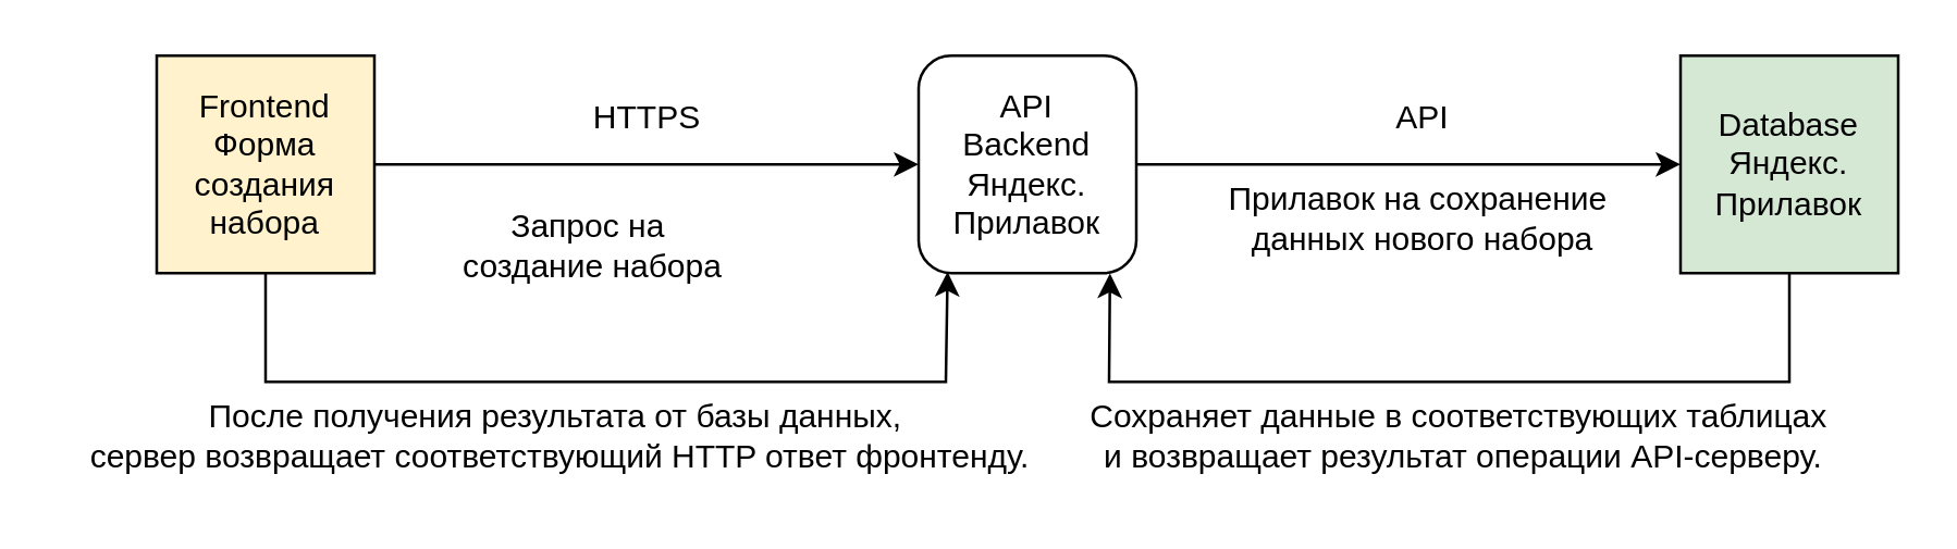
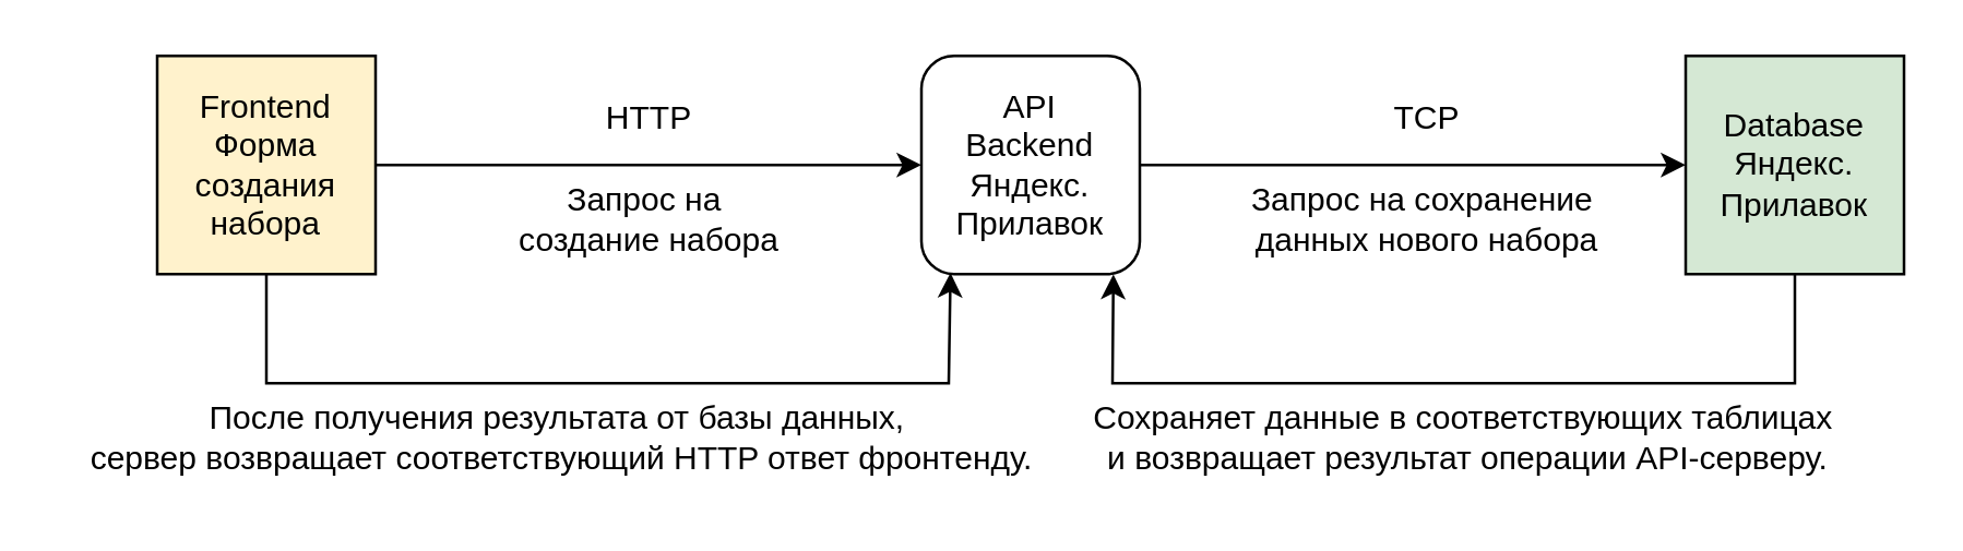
  <mxCell id="0" />
  <mxCell id="1" parent="0" />
  <mxCell id="2" value="&lt;div&gt;Frontend&lt;/div&gt;&lt;div&gt;&lt;span style=&quot;background-color: initial;&quot;&gt;Форма создания набора&lt;/span&gt;&lt;br&gt;&lt;/div&gt;" style="whiteSpace=wrap;html=1;aspect=fixed;fillColor=#fff2cc;" vertex="1" parent="1"><mxGeometry x="57" y="20" width="80" height="80" as="geometry" /></mxCell>
  <mxCell id="3" value="API&lt;div&gt;Backend&lt;br&gt;&lt;div&gt;Яндекс. Прилавок&lt;/div&gt;&lt;/div&gt;" style="whiteSpace=wrap;html=1;aspect=fixed;rounded=1;" vertex="1" parent="1"><mxGeometry x="337" y="20" width="80" height="80" as="geometry" /></mxCell>
- <mxCell id="4" value="HTTPS" style="text;html=1;align=center;verticalAlign=middle;resizable=0;points=[];autosize=1;strokeColor=none;fillColor=none;" vertex="1" parent="1"><mxGeometry x="207" y="28" width="60" height="30" as="geometry" /></mxCell>
- <mxCell id="5" value="API" style="text;html=1;align=center;verticalAlign=middle;resizable=0;points=[];autosize=1;strokeColor=none;fillColor=none;" vertex="1" parent="1"><mxGeometry x="497" y="28" width="50" height="30" as="geometry" /></mxCell>
+ <mxCell id="4" value="HTTP" style="text;html=1;align=center;verticalAlign=middle;resizable=0;points=[];autosize=1;strokeColor=none;fillColor=none;" vertex="1" parent="1"><mxGeometry x="207" y="28" width="60" height="30" as="geometry" /></mxCell>
+ <mxCell id="5" value="TCP" style="text;html=1;align=center;verticalAlign=middle;resizable=0;points=[];autosize=1;strokeColor=none;fillColor=none;" vertex="1" parent="1"><mxGeometry x="497" y="28" width="50" height="30" as="geometry" /></mxCell>
  <mxCell id="6" value="Database&lt;div&gt;Яндекс.&lt;/div&gt;&lt;div&gt;Прилавок&lt;/div&gt;" style="whiteSpace=wrap;html=1;aspect=fixed;fillColor=#d5e8d4;" vertex="1" parent="1"><mxGeometry x="617" y="20" width="80" height="80" as="geometry" /></mxCell>
  <mxCell id="7" value="" style="endArrow=classic;html=1;rounded=0;exitX=1;exitY=0.5;exitDx=0;exitDy=0;entryX=0;entryY=0.5;entryDx=0;entryDy=0;" edge="1" parent="1" source="2" target="3"><mxGeometry width="50" height="50" relative="1" as="geometry"><mxPoint x="367" y="200" as="sourcePoint" /><mxPoint x="417" y="150" as="targetPoint" /></mxGeometry></mxCell>
- <mxCell id="8" value="Запрос на&amp;nbsp;&lt;div&gt;создание набора&lt;/div&gt;" style="text;html=1;align=center;verticalAlign=middle;resizable=0;points=[];autosize=1;strokeColor=none;fillColor=none;" vertex="1" parent="1"><mxGeometry x="157" y="70" width="120" height="40" as="geometry" /></mxCell>
+ <mxCell id="8" value="Запрос на&amp;nbsp;&lt;div&gt;создание набора&lt;/div&gt;" style="text;html=1;align=center;verticalAlign=middle;resizable=0;points=[];autosize=1;strokeColor=none;fillColor=none;" vertex="1" parent="1"><mxGeometry x="177" y="60" width="120" height="40" as="geometry" /></mxCell>
  <mxCell id="9" value="" style="endArrow=classic;html=1;rounded=0;exitX=1;exitY=0.5;exitDx=0;exitDy=0;entryX=0;entryY=0.5;entryDx=0;entryDy=0;" edge="1" parent="1" source="3" target="6"><mxGeometry width="50" height="50" relative="1" as="geometry"><mxPoint x="367" y="200" as="sourcePoint" /><mxPoint x="417" y="150" as="targetPoint" /></mxGeometry></mxCell>
- <mxCell id="10" value="Прилавок на сохранение&amp;nbsp;&lt;div&gt;данных нового набора&lt;/div&gt;" style="text;html=1;align=center;verticalAlign=middle;resizable=0;points=[];autosize=1;strokeColor=none;fillColor=none;" vertex="1" parent="1"><mxGeometry x="447" y="60" width="150" height="40" as="geometry" /></mxCell>
+ <mxCell id="10" value="Запрос на сохранение&amp;nbsp;&lt;div&gt;данных нового набора&lt;/div&gt;" style="text;html=1;align=center;verticalAlign=middle;resizable=0;points=[];autosize=1;strokeColor=none;fillColor=none;" vertex="1" parent="1"><mxGeometry x="447" y="60" width="150" height="40" as="geometry" /></mxCell>
  <mxCell id="11" value="&lt;span style=&quot;background-color: initial;&quot;&gt;Сохраняет данные в соответствующих таблицах&amp;nbsp;&lt;/span&gt;&lt;div&gt;&lt;span style=&quot;background-color: initial;&quot;&gt;и в&lt;/span&gt;&lt;span style=&quot;background-color: initial;&quot;&gt;озвращает результат операции API-серверу.&lt;/span&gt;&lt;/div&gt;" style="text;html=1;align=center;verticalAlign=middle;resizable=0;points=[];autosize=1;strokeColor=none;fillColor=none;" vertex="1" parent="1"><mxGeometry x="387" y="140" width="300" height="40" as="geometry" /></mxCell>
  <mxCell id="12" value="" style="endArrow=classic;html=1;rounded=0;exitX=0.5;exitY=1;exitDx=0;exitDy=0;entryX=0.879;entryY=1.001;entryDx=0;entryDy=0;entryPerimeter=0;" edge="1" parent="1" source="6" target="3"><mxGeometry width="50" height="50" relative="1" as="geometry"><mxPoint x="377" y="170" as="sourcePoint" /><mxPoint x="427" y="120" as="targetPoint" /><Array as="points"><mxPoint x="657" y="140" /><mxPoint x="407" y="140" /></Array></mxGeometry></mxCell>
  <mxCell id="13" value="" style="endArrow=classic;html=1;rounded=0;exitX=0.5;exitY=1;exitDx=0;exitDy=0;entryX=0.133;entryY=0.994;entryDx=0;entryDy=0;entryPerimeter=0;" edge="1" parent="1" source="2" target="3"><mxGeometry width="50" height="50" relative="1" as="geometry"><mxPoint x="377" y="170" as="sourcePoint" /><mxPoint x="427" y="120" as="targetPoint" /><Array as="points"><mxPoint x="97" y="140" /><mxPoint x="347" y="140" /></Array></mxGeometry></mxCell>
  <mxCell id="14" value="После получения результата от базы данных,&amp;nbsp;&lt;div&gt;сервер возвращает соответствующий HTTP ответ фронтенду.&lt;/div&gt;" style="text;html=1;align=center;verticalAlign=middle;resizable=0;points=[];autosize=1;strokeColor=none;fillColor=none;" vertex="1" parent="1"><mxGeometry x="20" y="140" width="370" height="40" as="geometry" /></mxCell>
